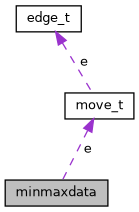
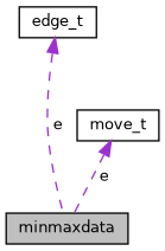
  digraph {
    node [color=black fillcolor=white fontname=Helvetica fontsize=10 shape=record style=filled]
    edge [color=darkorchid3 dir=back fontname=Helvetica fontsize=10 labelfontname=Helvetica labelfontsize=10 style=dashed]
    n1 [fillcolor=grey75 fontcolor=black height=0.2 label=minmaxdata width=0.4]
    n2 [height=0.2 label=move_t width=0.4]
    n3 [height=0.2 label=edge_t width=0.4]
    n2 -> n1 [label=" e"]
-   n3 -> n2 [label=" e"]
+   n3 -> n1 [label=" e"]
  }
